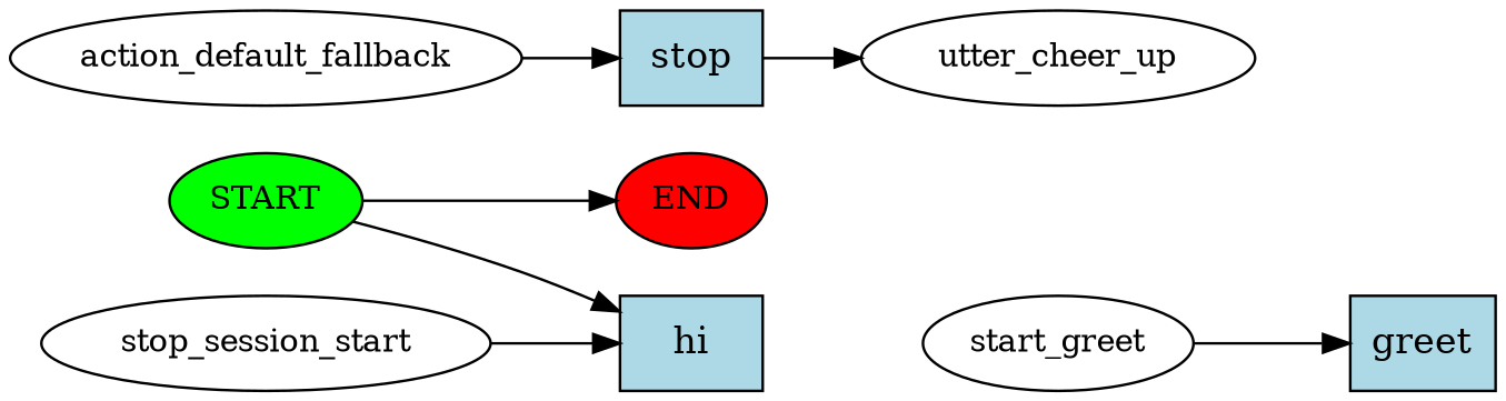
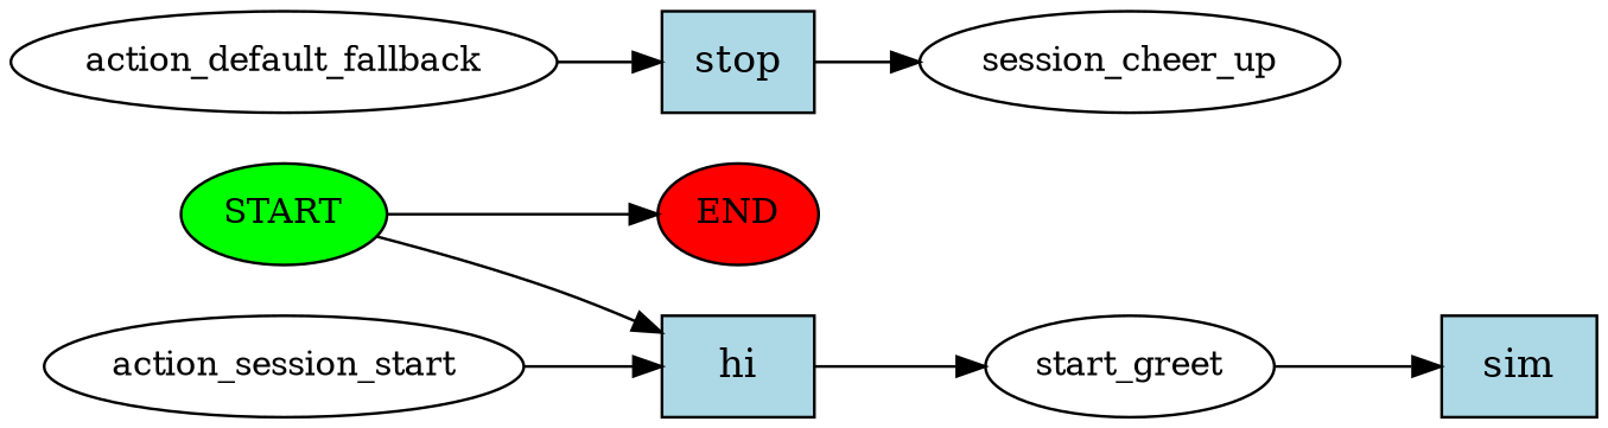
  digraph {
    rankdir=LR
    node [fontsize=12 style=filled]
    n1 [fillcolor=green label=START]
    n2 [fillcolor=red label=END]
    n3 [fillcolor=lightblue label=hi shape=rect fontsize=""]
-   n4 [label=stop_session_start style=""]
+   n4 [label=action_session_start style=""]
    n5 [label=start_greet style=""]
-   n6 [fillcolor=lightblue label=greet shape=rect fontsize=""]
+   n6 [fillcolor=lightblue label=sim shape=rect fontsize=""]
    n7 [label=action_default_fallback style=""]
    n8 [fillcolor=lightblue label="\stop" shape=rect fontsize=""]
-   n9 [label=utter_cheer_up style=""]
+   n9 [label=session_cheer_up style=""]
    n1 -> n2
    n1 -> n3
+   n3 -> n5
    n4 -> n3
    n5 -> n6
    n7 -> n8
    n8 -> n9
  }
